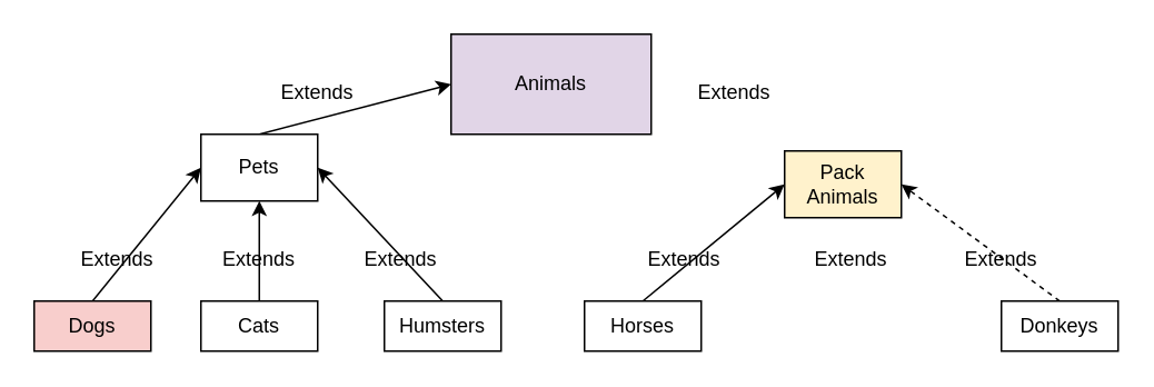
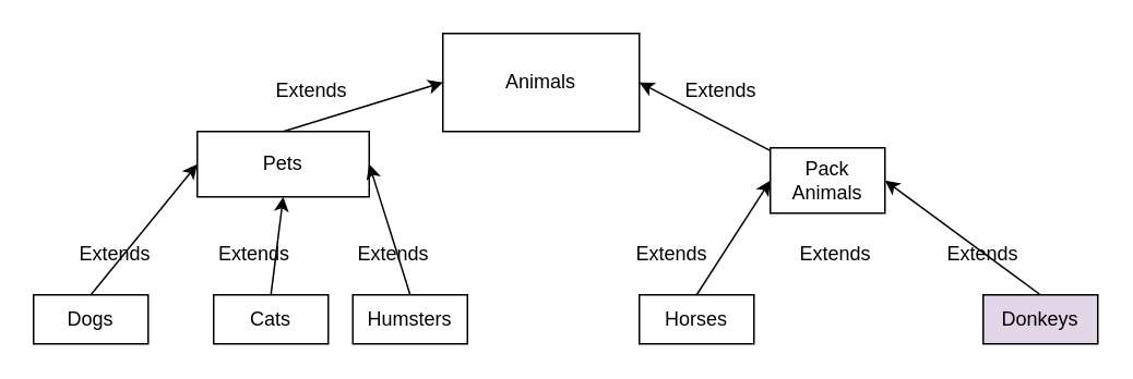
  <mxCell id="0" />
  <mxCell id="1" parent="0" />
- <mxCell id="2" value="Animals" style="rounded=0;whiteSpace=wrap;html=1;fillColor=#e1d5e7;" parent="1" vertex="1"><mxGeometry x="270" y="20" width="120" height="60" as="geometry" /></mxCell>
+ <mxCell id="2" value="Animals" style="rounded=0;whiteSpace=wrap;html=1;" parent="1" vertex="1"><mxGeometry x="270" y="20" width="120" height="60" as="geometry" /></mxCell>
  <mxCell id="3" style="edgeStyle=none;html=1;exitX=0.5;exitY=0;exitDx=0;exitDy=0;entryX=0;entryY=0.5;entryDx=0;entryDy=0;" parent="1" source="4" target="2" edge="1"><mxGeometry relative="1" as="geometry" /></mxCell>
- <mxCell id="4" value="Pets" style="rounded=0;whiteSpace=wrap;html=1;" parent="1" vertex="1"><mxGeometry x="120" y="80" width="70" height="40" as="geometry" /></mxCell>
+ <mxCell id="4" value="Pets" style="rounded=0;whiteSpace=wrap;html=1;" parent="1" vertex="1"><mxGeometry x="120" y="80" width="105" height="40" as="geometry" /></mxCell>
  <mxCell id="5" style="edgeStyle=none;html=1;exitX=0.5;exitY=0;exitDx=0;exitDy=0;entryX=0;entryY=0.5;entryDx=0;entryDy=0;" parent="1" source="6" target="4" edge="1"><mxGeometry relative="1" as="geometry" /></mxCell>
- <mxCell id="6" value="Dogs" style="rounded=0;whiteSpace=wrap;html=1;fillColor=#f8cecc;" parent="1" vertex="1"><mxGeometry x="20" y="180" width="70" height="30" as="geometry" /></mxCell>
+ <mxCell id="6" value="Dogs" style="rounded=0;whiteSpace=wrap;html=1;" parent="1" vertex="1"><mxGeometry x="20" y="180" width="70" height="30" as="geometry" /></mxCell>
  <mxCell id="7" style="edgeStyle=none;html=1;exitX=0.5;exitY=0;exitDx=0;exitDy=0;entryX=0.5;entryY=1;entryDx=0;entryDy=0;" parent="1" source="8" target="4" edge="1"><mxGeometry relative="1" as="geometry" /></mxCell>
- <mxCell id="8" value="Cats" style="rounded=0;whiteSpace=wrap;html=1;" parent="1" vertex="1"><mxGeometry x="120" y="180" width="70" height="30" as="geometry" /></mxCell>
+ <mxCell id="8" value="Cats" style="rounded=0;whiteSpace=wrap;html=1;" parent="1" vertex="1"><mxGeometry x="130" y="180" width="70" height="30" as="geometry" /></mxCell>
  <mxCell id="9" style="edgeStyle=none;html=1;exitX=0.5;exitY=0;exitDx=0;exitDy=0;entryX=1;entryY=0.5;entryDx=0;entryDy=0;" parent="1" source="10" target="4" edge="1"><mxGeometry relative="1" as="geometry" /></mxCell>
- <mxCell id="10" value="Humsters" style="rounded=0;whiteSpace=wrap;html=1;" parent="1" vertex="1"><mxGeometry x="230" y="180" width="70" height="30" as="geometry" /></mxCell>
+ <mxCell id="10" value="Humsters" style="rounded=0;whiteSpace=wrap;html=1;" parent="1" vertex="1"><mxGeometry x="215" y="180" width="70" height="30" as="geometry" /></mxCell>
  <mxCell id="11" style="edgeStyle=none;html=1;exitX=0.5;exitY=0;exitDx=0;exitDy=0;entryX=0;entryY=0.5;entryDx=0;entryDy=0;" parent="1" source="12" target="16" edge="1"><mxGeometry relative="1" as="geometry" /></mxCell>
- <mxCell id="12" value="Horses" style="rounded=0;whiteSpace=wrap;html=1;" parent="1" vertex="1"><mxGeometry x="350" y="180" width="70" height="30" as="geometry" /></mxCell>
- <mxCell id="13" style="edgeStyle=none;html=1;exitX=0.5;exitY=0;exitDx=0;exitDy=0;entryX=1;entryY=0.5;entryDx=0;entryDy=0;dashed=1;" parent="1" source="14" target="16" edge="1"><mxGeometry relative="1" as="geometry" /></mxCell>
- <mxCell id="14" value="Donkeys" style="rounded=0;whiteSpace=wrap;html=1;" parent="1" vertex="1"><mxGeometry x="600" y="180" width="70" height="30" as="geometry" /></mxCell>
- <mxCell id="16" value="Pack Animals" style="rounded=0;whiteSpace=wrap;html=1;fillColor=#fff2cc;" parent="1" vertex="1"><mxGeometry x="470" y="90" width="70" height="40" as="geometry" /></mxCell>
+ <mxCell id="12" value="Horses" style="rounded=0;whiteSpace=wrap;html=1;" parent="1" vertex="1"><mxGeometry x="390" y="180" width="70" height="30" as="geometry" /></mxCell>
+ <mxCell id="13" style="edgeStyle=none;html=1;exitX=0.5;exitY=0;exitDx=0;exitDy=0;entryX=1;entryY=0.5;entryDx=0;entryDy=0;" parent="1" source="14" target="16" edge="1"><mxGeometry relative="1" as="geometry" /></mxCell>
+ <mxCell id="14" value="Donkeys" style="rounded=0;whiteSpace=wrap;html=1;fillColor=#e1d5e7;" parent="1" vertex="1"><mxGeometry x="600" y="180" width="70" height="30" as="geometry" /></mxCell>
+ <mxCell id="15" style="edgeStyle=none;html=1;entryX=1;entryY=0.5;entryDx=0;entryDy=0;" parent="1" source="16" target="2" edge="1"><mxGeometry relative="1" as="geometry" /></mxCell>
+ <mxCell id="16" value="Pack Animals" style="rounded=0;whiteSpace=wrap;html=1;" parent="1" vertex="1"><mxGeometry x="470" y="90" width="70" height="40" as="geometry" /></mxCell>
  <mxCell id="17" value="Extends" style="text;html=1;strokeColor=none;fillColor=none;align=center;verticalAlign=middle;whiteSpace=wrap;rounded=0;" parent="1" vertex="1"><mxGeometry x="410" y="40" width="60" height="30" as="geometry" /></mxCell>
  <mxCell id="18" value="Extends" style="text;html=1;strokeColor=none;fillColor=none;align=center;verticalAlign=middle;whiteSpace=wrap;rounded=0;" parent="1" vertex="1"><mxGeometry x="160" y="40" width="60" height="30" as="geometry" /></mxCell>
  <mxCell id="19" value="Extends" style="text;html=1;strokeColor=none;fillColor=none;align=center;verticalAlign=middle;whiteSpace=wrap;rounded=0;" parent="1" vertex="1"><mxGeometry x="40" y="140" width="60" height="30" as="geometry" /></mxCell>
  <mxCell id="20" value="Extends" style="text;html=1;strokeColor=none;fillColor=none;align=center;verticalAlign=middle;whiteSpace=wrap;rounded=0;" parent="1" vertex="1"><mxGeometry x="125" y="140" width="60" height="30" as="geometry" /></mxCell>
  <mxCell id="21" value="Extends" style="text;html=1;strokeColor=none;fillColor=none;align=center;verticalAlign=middle;whiteSpace=wrap;rounded=0;" parent="1" vertex="1"><mxGeometry x="210" y="140" width="60" height="30" as="geometry" /></mxCell>
  <mxCell id="22" value="Extends" style="text;html=1;strokeColor=none;fillColor=none;align=center;verticalAlign=middle;whiteSpace=wrap;rounded=0;" parent="1" vertex="1"><mxGeometry x="380" y="140" width="60" height="30" as="geometry" /></mxCell>
  <mxCell id="23" value="Extends" style="text;html=1;strokeColor=none;fillColor=none;align=center;verticalAlign=middle;whiteSpace=wrap;rounded=0;" parent="1" vertex="1"><mxGeometry x="480" y="140" width="60" height="30" as="geometry" /></mxCell>
  <mxCell id="24" value="Extends" style="text;html=1;strokeColor=none;fillColor=none;align=center;verticalAlign=middle;whiteSpace=wrap;rounded=0;" parent="1" vertex="1"><mxGeometry x="570" y="140" width="60" height="30" as="geometry" /></mxCell>
